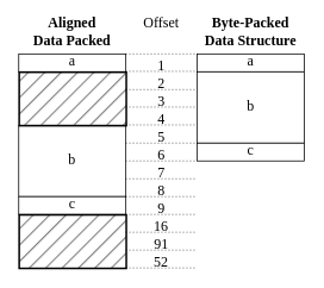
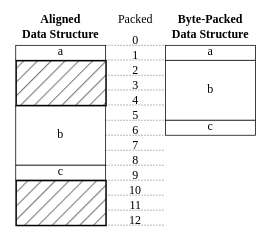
  <mxCell id="0" />
  <mxCell id="1" parent="0" />
  <mxCell id="2" value="&lt;font style=&quot;font-size: 16px;&quot; face=&quot;LMRoman10-Regular&quot;&gt;a&lt;/font&gt;" style="rounded=0;whiteSpace=wrap;html=1;spacing=2;spacingTop=-4;" parent="1" vertex="1"><mxGeometry x="220" y="60" width="120" height="20" as="geometry" /></mxCell>
  <mxCell id="3" value="&lt;font style=&quot;font-size: 16px;&quot; face=&quot;LMRoman10-Regular&quot;&gt;b&lt;/font&gt;" style="rounded=0;whiteSpace=wrap;html=1;spacingTop=-4;" parent="1" vertex="1"><mxGeometry x="220" y="80" width="120" height="80" as="geometry" /></mxCell>
  <mxCell id="4" value="&lt;font style=&quot;font-size: 16px;&quot; face=&quot;LMRoman10-Regular&quot;&gt;c&lt;/font&gt;" style="rounded=0;whiteSpace=wrap;html=1;spacingBottom=0;spacingTop=-4;" parent="1" vertex="1"><mxGeometry x="220" y="160" width="120" height="20" as="geometry" /></mxCell>
  <mxCell id="5" value="&lt;font style=&quot;font-size: 16px;&quot; face=&quot;LMRoman10-Regular&quot;&gt;a&lt;/font&gt;" style="rounded=0;whiteSpace=wrap;html=1;spacingBottom=0;spacingTop=-4;" parent="1" vertex="1"><mxGeometry x="20" y="60" width="120" height="20" as="geometry" /></mxCell>
  <mxCell id="6" value="&lt;font style=&quot;font-size: 16px;&quot; face=&quot;LMRoman10-Regular&quot;&gt;b&lt;/font&gt;" style="rounded=0;whiteSpace=wrap;html=1;spacingTop=-4;" parent="1" vertex="1"><mxGeometry x="20" y="140" width="120" height="80" as="geometry" /></mxCell>
  <mxCell id="7" value="&lt;font style=&quot;font-size: 16px;&quot; face=&quot;LMRoman10-Regular&quot;&gt;c&lt;/font&gt;" style="rounded=0;whiteSpace=wrap;html=1;spacingTop=-4;" parent="1" vertex="1"><mxGeometry x="20" y="220" width="120" height="20" as="geometry" /></mxCell>
  <mxCell id="8" value="" style="rounded=0;whiteSpace=wrap;html=1;fillStyle=hatch;fillColor=#808080;strokeWidth=2;spacingLeft=0;" parent="1" vertex="1"><mxGeometry x="20.5" y="80.5" width="120" height="60" as="geometry" /></mxCell>
  <mxCell id="9" value="" style="rounded=0;whiteSpace=wrap;html=1;fillStyle=hatch;fillColor=#808080;strokeWidth=2;" parent="1" vertex="1"><mxGeometry x="20.5" y="240.5" width="120" height="60" as="geometry" /></mxCell>
- <mxCell id="10" value="&lt;b&gt;Aligned&lt;br&gt;Data Packed&lt;br&gt;&lt;/b&gt;" style="text;html=1;strokeColor=none;fillColor=none;align=center;verticalAlign=middle;whiteSpace=wrap;rounded=0;fontFamily=LMRoman10-Regular;fontSize=16;fontColor=default;" parent="1" vertex="1"><mxGeometry x="20" y="20" width="120" height="30" as="geometry" /></mxCell>
+ <mxCell id="10" value="&lt;b&gt;Aligned&lt;br&gt;Data Structure&lt;br&gt;&lt;/b&gt;" style="text;html=1;strokeColor=none;fillColor=none;align=center;verticalAlign=middle;whiteSpace=wrap;rounded=0;fontFamily=LMRoman10-Regular;fontSize=16;fontColor=default;" parent="1" vertex="1"><mxGeometry x="20" y="20" width="120" height="30" as="geometry" /></mxCell>
  <mxCell id="11" value="&lt;b&gt;Byte-Packed&lt;br&gt;Data Structure&lt;br&gt;&lt;/b&gt;" style="text;html=1;strokeColor=none;fillColor=none;align=center;verticalAlign=middle;whiteSpace=wrap;rounded=0;fontFamily=LMRoman10-Regular;fontSize=16;fontColor=default;" parent="1" vertex="1"><mxGeometry x="220" y="20" width="120" height="30" as="geometry" /></mxCell>
+ <mxCell id="12" value="0" style="text;html=1;strokeColor=none;fillColor=none;align=center;verticalAlign=middle;whiteSpace=wrap;rounded=0;fillStyle=hatch;strokeWidth=2;fontFamily=LMRoman10-Regular;fontSize=16;" parent="1" vertex="1"><mxGeometry x="150" y="45" width="60" height="15" as="geometry" /></mxCell>
  <mxCell id="13" value="6" style="text;html=1;strokeColor=none;fillColor=none;align=center;verticalAlign=middle;whiteSpace=wrap;rounded=0;fillStyle=hatch;strokeWidth=2;fontFamily=LMRoman10-Regular;fontSize=16;" parent="1" vertex="1"><mxGeometry x="150" y="165" width="60" height="15" as="geometry" /></mxCell>
- <mxCell id="14" value="52" style="text;html=1;strokeColor=none;fillColor=none;align=center;verticalAlign=middle;whiteSpace=wrap;rounded=0;fillStyle=hatch;strokeWidth=2;fontFamily=LMRoman10-Regular;fontSize=16;spacingLeft=-1;" parent="1" vertex="1"><mxGeometry x="150" y="285" width="60" height="15" as="geometry" /></mxCell>
+ <mxCell id="14" value="12" style="text;html=1;strokeColor=none;fillColor=none;align=center;verticalAlign=middle;whiteSpace=wrap;rounded=0;fillStyle=hatch;strokeWidth=2;fontFamily=LMRoman10-Regular;fontSize=16;spacingLeft=-1;" parent="1" vertex="1"><mxGeometry x="150" y="285" width="60" height="15" as="geometry" /></mxCell>
  <mxCell id="15" value="1" style="text;html=1;strokeColor=none;fillColor=none;align=center;verticalAlign=middle;whiteSpace=wrap;rounded=0;fillStyle=hatch;strokeWidth=2;fontFamily=LMRoman10-Regular;fontSize=16;" parent="1" vertex="1"><mxGeometry x="150" y="65" width="60" height="15" as="geometry" /></mxCell>
  <mxCell id="16" value="5" style="text;html=1;strokeColor=none;fillColor=none;align=center;verticalAlign=middle;whiteSpace=wrap;rounded=0;fillStyle=hatch;strokeWidth=2;fontFamily=LMRoman10-Regular;fontSize=16;" parent="1" vertex="1"><mxGeometry x="150" y="145" width="60" height="15" as="geometry" /></mxCell>
  <mxCell id="17" value="8" style="text;html=1;strokeColor=none;fillColor=none;align=center;verticalAlign=middle;whiteSpace=wrap;rounded=0;fillStyle=hatch;strokeWidth=2;fontFamily=LMRoman10-Regular;fontSize=16;" parent="1" vertex="1"><mxGeometry x="150" y="205" width="60" height="15" as="geometry" /></mxCell>
  <mxCell id="18" value="9" style="text;html=1;strokeColor=none;fillColor=none;align=center;verticalAlign=middle;whiteSpace=wrap;rounded=0;fillStyle=hatch;strokeWidth=2;fontFamily=LMRoman10-Regular;fontSize=16;" parent="1" vertex="1"><mxGeometry x="150" y="225" width="60" height="15" as="geometry" /></mxCell>
  <mxCell id="19" value="4" style="text;html=1;strokeColor=none;fillColor=none;align=center;verticalAlign=middle;whiteSpace=wrap;rounded=0;fillStyle=hatch;strokeWidth=2;fontFamily=LMRoman10-Regular;fontSize=16;" parent="1" vertex="1"><mxGeometry x="150" y="125" width="60" height="15" as="geometry" /></mxCell>
  <mxCell id="20" value="2" style="text;html=1;strokeColor=none;fillColor=none;align=center;verticalAlign=middle;whiteSpace=wrap;rounded=0;fillStyle=hatch;strokeWidth=2;fontFamily=LMRoman10-Regular;fontSize=16;" parent="1" vertex="1"><mxGeometry x="150" y="85" width="60" height="15" as="geometry" /></mxCell>
  <mxCell id="21" value="3" style="text;html=1;strokeColor=none;fillColor=none;align=center;verticalAlign=middle;whiteSpace=wrap;rounded=0;fillStyle=hatch;strokeWidth=2;fontFamily=LMRoman10-Regular;fontSize=16;" parent="1" vertex="1"><mxGeometry x="150" y="105" width="60" height="15" as="geometry" /></mxCell>
  <mxCell id="22" value="7" style="text;html=1;strokeColor=none;fillColor=none;align=center;verticalAlign=middle;whiteSpace=wrap;rounded=0;fillStyle=hatch;strokeWidth=2;fontFamily=LMRoman10-Regular;fontSize=16;" parent="1" vertex="1"><mxGeometry x="150" y="185" width="60" height="15" as="geometry" /></mxCell>
- <mxCell id="23" value="16" style="text;html=1;strokeColor=none;fillColor=none;align=center;verticalAlign=middle;whiteSpace=wrap;rounded=0;fillStyle=hatch;strokeWidth=2;fontFamily=LMRoman10-Regular;fontSize=16;spacingLeft=-1;" parent="1" vertex="1"><mxGeometry x="150" y="245" width="60" height="15" as="geometry" /></mxCell>
- <mxCell id="24" value="91" style="text;html=1;strokeColor=none;fillColor=none;align=center;verticalAlign=middle;whiteSpace=wrap;rounded=0;fillStyle=hatch;strokeWidth=2;fontFamily=LMRoman10-Regular;fontSize=16;spacingLeft=0;" parent="1" vertex="1"><mxGeometry x="150" y="265" width="60" height="15" as="geometry" /></mxCell>
- <mxCell id="25" value="Offset" style="text;html=1;strokeColor=none;fillColor=none;align=center;verticalAlign=middle;whiteSpace=wrap;rounded=0;fontFamily=LMRoman10-Regular;fontSize=16;fontColor=default;spacing=2;spacingTop=-10;" parent="1" vertex="1"><mxGeometry x="120" y="20" width="120" height="20" as="geometry" /></mxCell>
+ <mxCell id="23" value="10" style="text;html=1;strokeColor=none;fillColor=none;align=center;verticalAlign=middle;whiteSpace=wrap;rounded=0;fillStyle=hatch;strokeWidth=2;fontFamily=LMRoman10-Regular;fontSize=16;spacingLeft=-1;" parent="1" vertex="1"><mxGeometry x="150" y="245" width="60" height="15" as="geometry" /></mxCell>
+ <mxCell id="24" value="11" style="text;html=1;strokeColor=none;fillColor=none;align=center;verticalAlign=middle;whiteSpace=wrap;rounded=0;fillStyle=hatch;strokeWidth=2;fontFamily=LMRoman10-Regular;fontSize=16;spacingLeft=0;" parent="1" vertex="1"><mxGeometry x="150" y="265" width="60" height="15" as="geometry" /></mxCell>
+ <mxCell id="25" value="Packed" style="text;html=1;strokeColor=none;fillColor=none;align=center;verticalAlign=middle;whiteSpace=wrap;rounded=0;fontFamily=LMRoman10-Regular;fontSize=16;fontColor=default;spacing=2;spacingTop=-10;" parent="1" vertex="1"><mxGeometry x="120" y="20" width="120" height="20" as="geometry" /></mxCell>
  <mxCell id="26" value="" style="endArrow=none;dashed=1;html=1;dashPattern=1 3;strokeWidth=1;rounded=0;entryX=0;entryY=0;entryDx=0;entryDy=0;exitX=1;exitY=0;exitDx=0;exitDy=0;" parent="1" source="5" target="2" edge="1"><mxGeometry width="50" height="50" relative="1" as="geometry"><mxPoint x="40" y="140" as="sourcePoint" /><mxPoint x="90" y="90" as="targetPoint" /></mxGeometry></mxCell>
  <mxCell id="27" value="" style="endArrow=none;dashed=1;html=1;dashPattern=1 3;strokeWidth=1;rounded=0;entryX=0;entryY=0;entryDx=0;entryDy=0;exitX=1;exitY=0;exitDx=0;exitDy=0;" parent="1" edge="1"><mxGeometry width="50" height="50" relative="1" as="geometry"><mxPoint x="140" y="79.52" as="sourcePoint" /><mxPoint x="220" y="79.52" as="targetPoint" /></mxGeometry></mxCell>
  <mxCell id="28" value="" style="endArrow=none;dashed=1;html=1;dashPattern=1 3;strokeWidth=1;rounded=0;entryX=0;entryY=0;entryDx=0;entryDy=0;exitX=1;exitY=0;exitDx=0;exitDy=0;" parent="1" edge="1"><mxGeometry width="50" height="50" relative="1" as="geometry"><mxPoint x="140" y="100" as="sourcePoint" /><mxPoint x="220" y="100" as="targetPoint" /></mxGeometry></mxCell>
  <mxCell id="29" value="" style="endArrow=none;dashed=1;html=1;dashPattern=1 3;strokeWidth=1;rounded=0;entryX=0;entryY=0;entryDx=0;entryDy=0;exitX=1;exitY=0;exitDx=0;exitDy=0;" parent="1" edge="1"><mxGeometry width="50" height="50" relative="1" as="geometry"><mxPoint x="140" y="119.6" as="sourcePoint" /><mxPoint x="220" y="119.6" as="targetPoint" /></mxGeometry></mxCell>
  <mxCell id="30" value="" style="endArrow=none;dashed=1;html=1;dashPattern=1 3;strokeWidth=1;rounded=0;entryX=0;entryY=0;entryDx=0;entryDy=0;exitX=1;exitY=0;exitDx=0;exitDy=0;" parent="1" edge="1"><mxGeometry width="50" height="50" relative="1" as="geometry"><mxPoint x="140" y="139.6" as="sourcePoint" /><mxPoint x="220" y="139.6" as="targetPoint" /></mxGeometry></mxCell>
  <mxCell id="31" value="" style="endArrow=none;dashed=1;html=1;dashPattern=1 3;strokeWidth=1;rounded=0;entryX=0;entryY=0;entryDx=0;entryDy=0;exitX=1;exitY=0;exitDx=0;exitDy=0;" parent="1" edge="1"><mxGeometry width="50" height="50" relative="1" as="geometry"><mxPoint x="140" y="160" as="sourcePoint" /><mxPoint x="220" y="160" as="targetPoint" /></mxGeometry></mxCell>
  <mxCell id="32" value="" style="endArrow=none;dashed=1;html=1;dashPattern=1 3;strokeWidth=1;rounded=0;entryX=0;entryY=0;entryDx=0;entryDy=0;exitX=1;exitY=0;exitDx=0;exitDy=0;" parent="1" edge="1"><mxGeometry width="50" height="50" relative="1" as="geometry"><mxPoint x="140" y="180" as="sourcePoint" /><mxPoint x="220" y="180" as="targetPoint" /></mxGeometry></mxCell>
  <mxCell id="33" value="" style="endArrow=none;dashed=1;html=1;dashPattern=1 3;strokeWidth=1;rounded=0;entryX=0;entryY=0;entryDx=0;entryDy=0;exitX=1;exitY=0;exitDx=0;exitDy=0;" parent="1" edge="1"><mxGeometry width="50" height="50" relative="1" as="geometry"><mxPoint x="140" y="200" as="sourcePoint" /><mxPoint x="220" y="200" as="targetPoint" /></mxGeometry></mxCell>
  <mxCell id="34" value="" style="endArrow=none;dashed=1;html=1;dashPattern=1 3;strokeWidth=1;rounded=0;entryX=0;entryY=0;entryDx=0;entryDy=0;exitX=1;exitY=0;exitDx=0;exitDy=0;" parent="1" edge="1"><mxGeometry width="50" height="50" relative="1" as="geometry"><mxPoint x="140" y="220" as="sourcePoint" /><mxPoint x="220" y="220" as="targetPoint" /></mxGeometry></mxCell>
  <mxCell id="35" value="" style="endArrow=none;dashed=1;html=1;dashPattern=1 3;strokeWidth=1;rounded=0;entryX=0;entryY=0;entryDx=0;entryDy=0;exitX=1;exitY=0;exitDx=0;exitDy=0;" parent="1" edge="1"><mxGeometry width="50" height="50" relative="1" as="geometry"><mxPoint x="140" y="240" as="sourcePoint" /><mxPoint x="220" y="240" as="targetPoint" /></mxGeometry></mxCell>
  <mxCell id="36" value="" style="endArrow=none;dashed=1;html=1;dashPattern=1 3;strokeWidth=1;rounded=0;entryX=0;entryY=0;entryDx=0;entryDy=0;exitX=1;exitY=0;exitDx=0;exitDy=0;" parent="1" edge="1"><mxGeometry width="50" height="50" relative="1" as="geometry"><mxPoint x="140" y="260" as="sourcePoint" /><mxPoint x="220" y="260" as="targetPoint" /></mxGeometry></mxCell>
  <mxCell id="37" value="" style="endArrow=none;dashed=1;html=1;dashPattern=1 3;strokeWidth=1;rounded=0;entryX=0;entryY=0;entryDx=0;entryDy=0;exitX=1;exitY=0;exitDx=0;exitDy=0;" parent="1" edge="1"><mxGeometry width="50" height="50" relative="1" as="geometry"><mxPoint x="140" y="280" as="sourcePoint" /><mxPoint x="220" y="280" as="targetPoint" /></mxGeometry></mxCell>
  <mxCell id="38" value="" style="endArrow=none;dashed=1;html=1;dashPattern=1 3;strokeWidth=1;rounded=0;entryX=0;entryY=0;entryDx=0;entryDy=0;exitX=1;exitY=0;exitDx=0;exitDy=0;" parent="1" edge="1"><mxGeometry width="50" height="50" relative="1" as="geometry"><mxPoint x="140" y="300" as="sourcePoint" /><mxPoint x="220" y="300" as="targetPoint" /></mxGeometry></mxCell>
